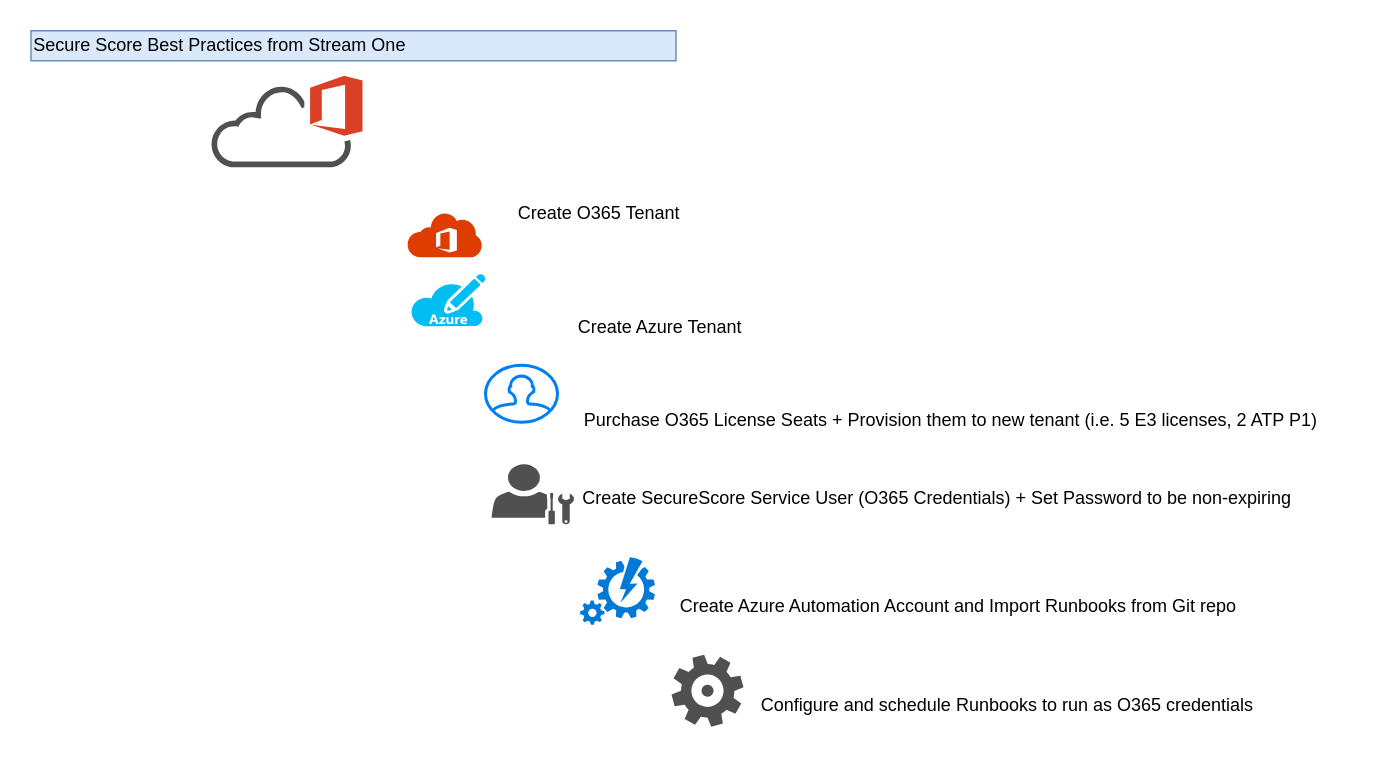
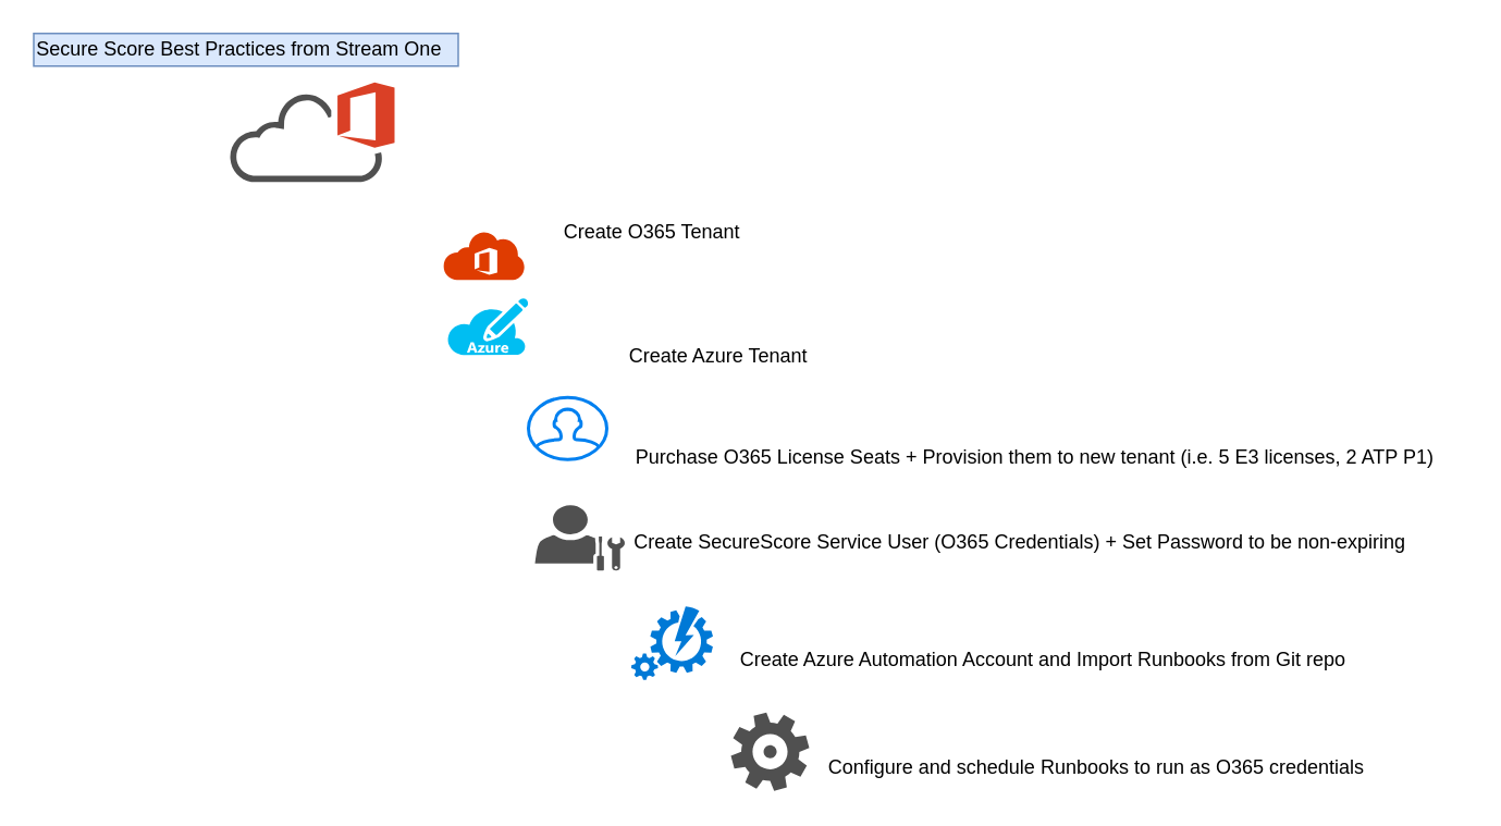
  <mxCell id="0" />
  <mxCell id="1" parent="0" />
  <mxCell id="2" value="" style="shadow=0;dashed=0;html=1;strokeColor=none;labelPosition=center;verticalLabelPosition=bottom;verticalAlign=top;align=center;shape=mxgraph.mscae.cloud.cloud_office_365;fillColor=#DF3C01;" vertex="1" parent="1"><mxGeometry x="271" y="141" width="50" height="30" as="geometry" /></mxCell>
  <mxCell id="3" value="" style="pointerEvents=1;shadow=0;dashed=0;html=1;strokeColor=none;fillColor=#505050;labelPosition=center;verticalLabelPosition=bottom;verticalAlign=top;outlineConnect=0;align=center;shape=mxgraph.office.concepts.settings_office_365;" vertex="1" parent="1"><mxGeometry x="447" y="436" width="48" height="48" as="geometry" /></mxCell>
  <mxCell id="4" value="" style="shadow=0;dashed=0;html=1;strokeColor=none;fillColor=#0079D6;labelPosition=center;verticalLabelPosition=bottom;verticalAlign=top;align=center;shape=mxgraph.azure.automation;pointerEvents=1;" vertex="1" parent="1"><mxGeometry x="386" y="371" width="50" height="45" as="geometry" /></mxCell>
  <mxCell id="5" value="Create O365 Tenant&amp;nbsp;" style="text;html=1;resizable=0;points=[];autosize=1;align=left;verticalAlign=top;spacingTop=-4;" vertex="1" parent="1"><mxGeometry x="343" y="132" width="130" height="20" as="geometry" /></mxCell>
  <mxCell id="6" value="" style="html=1;verticalLabelPosition=bottom;align=center;labelBackgroundColor=#ffffff;verticalAlign=top;strokeWidth=2;strokeColor=#0080F0;fillColor=#ffffff;shadow=0;dashed=0;shape=mxgraph.ios7.icons.user;" vertex="1" parent="1"><mxGeometry x="323" y="243" width="48" height="38" as="geometry" /></mxCell>
  <mxCell id="7" value="Create SecureScore Service User (O365 Credentials) + Set Password to be non-expiring" style="text;html=1;resizable=0;points=[];autosize=1;align=left;verticalAlign=top;spacingTop=-4;" vertex="1" parent="1"><mxGeometry x="386" y="322" width="490" height="20" as="geometry" /></mxCell>
  <mxCell id="8" value="Create Azure Automation Account and Import Runbooks from Git repo" style="text;html=1;resizable=0;points=[];autosize=1;align=left;verticalAlign=top;spacingTop=-4;" vertex="1" parent="1"><mxGeometry x="451" y="394" width="390" height="20" as="geometry" /></mxCell>
  <mxCell id="9" value="Configure and schedule Runbooks to run as O365 credentials" style="text;html=1;resizable=0;points=[];autosize=1;align=left;verticalAlign=top;spacingTop=-4;" vertex="1" parent="1"><mxGeometry x="505" y="460" width="340" height="20" as="geometry" /></mxCell>
  <mxCell id="10" value="" style="pointerEvents=1;shadow=0;dashed=0;html=1;strokeColor=none;fillColor=#505050;labelPosition=center;verticalLabelPosition=bottom;outlineConnect=0;verticalAlign=top;align=center;shape=mxgraph.office.clouds.office_365;" vertex="1" parent="1"><mxGeometry x="140" y="50" width="101" height="61" as="geometry" /></mxCell>
- <mxCell id="11" value="Secure Score Best Practices from Stream One" style="text;html=1;resizable=0;points=[];autosize=1;align=left;verticalAlign=top;spacingTop=-4;fillColor=#dae8fc;strokeColor=#6c8ebf;" vertex="1" parent="1"><mxGeometry x="20" y="20" width="430" height="20" as="geometry" /></mxCell>
+ <mxCell id="11" value="Secure Score Best Practices from Stream One" style="text;html=1;resizable=0;points=[];autosize=1;align=left;verticalAlign=top;spacingTop=-4;fillColor=#dae8fc;strokeColor=#6c8ebf;" vertex="1" parent="1"><mxGeometry x="20" y="20" width="260" height="20" as="geometry" /></mxCell>
  <mxCell id="12" value="" style="pointerEvents=1;shadow=0;dashed=0;html=1;strokeColor=none;fillColor=#505050;labelPosition=center;verticalLabelPosition=bottom;verticalAlign=top;outlineConnect=0;align=center;shape=mxgraph.office.users.administrator;" vertex="1" parent="1"><mxGeometry x="327" y="309" width="55" height="40" as="geometry" /></mxCell>
  <mxCell id="13" value="Purchase O365 License Seats + Provision them to new tenant (i.e. 5 E3 licenses, 2 ATP P1)" style="text;html=1;resizable=0;points=[];autosize=1;align=left;verticalAlign=top;spacingTop=-4;" vertex="1" parent="1"><mxGeometry x="387" y="270" width="510" height="20" as="geometry" /></mxCell>
  <mxCell id="14" value="" style="verticalLabelPosition=bottom;html=1;verticalAlign=top;align=center;strokeColor=none;fillColor=#00BEF2;shape=mxgraph.azure.azure_subscription;" vertex="1" parent="1"><mxGeometry x="273" y="182" width="50" height="35" as="geometry" /></mxCell>
  <mxCell id="15" value="Create Azure Tenant" style="text;html=1;resizable=0;points=[];autosize=1;align=left;verticalAlign=top;spacingTop=-4;" vertex="1" parent="1"><mxGeometry x="383" y="207.5" width="130" height="20" as="geometry" /></mxCell>
